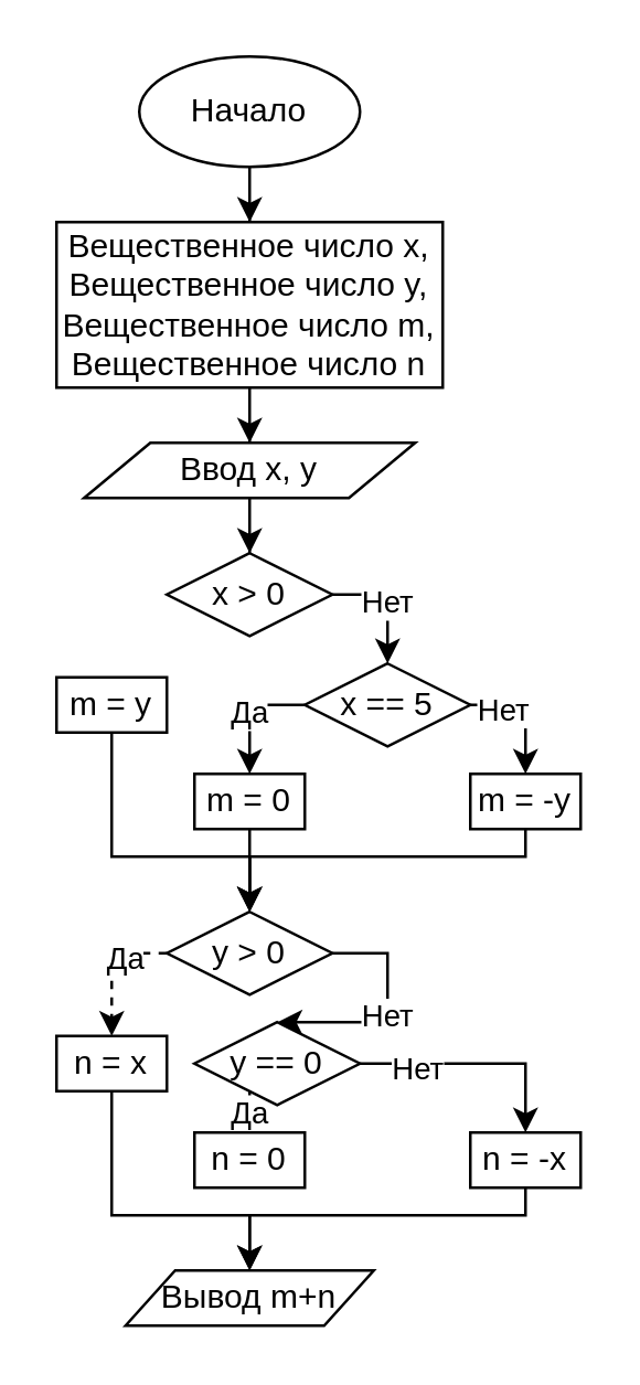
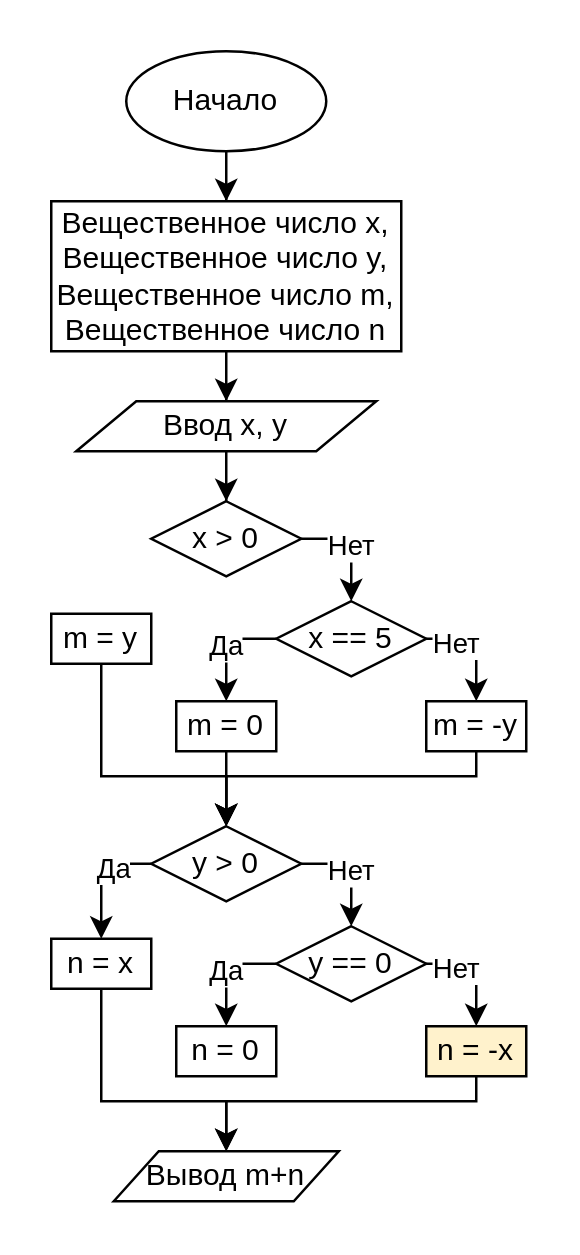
  <mxCell id="0" />
  <mxCell id="1" parent="0" />
  <mxCell id="2" style="edgeStyle=orthogonalEdgeStyle;rounded=0;orthogonalLoop=1;jettySize=auto;html=1;entryX=0.5;entryY=0;entryDx=0;entryDy=0;" edge="1" parent="1" source="3" target="5"><mxGeometry relative="1" as="geometry" /></mxCell>
  <mxCell id="3" value="Начало" style="ellipse;whiteSpace=wrap;html=1;" vertex="1" parent="1"><mxGeometry x="50" y="20" width="80" height="40" as="geometry" /></mxCell>
  <mxCell id="4" style="edgeStyle=orthogonalEdgeStyle;rounded=0;orthogonalLoop=1;jettySize=auto;html=1;entryX=0.5;entryY=0;entryDx=0;entryDy=0;" edge="1" parent="1" source="5" target="33"><mxGeometry relative="1" as="geometry" /></mxCell>
  <mxCell id="5" value="Вещественное число x, Вещественное число&amp;nbsp;y, Вещественное число&amp;nbsp;m, Вещественное число&amp;nbsp;n" style="rounded=0;whiteSpace=wrap;html=1;" vertex="1" parent="1"><mxGeometry x="20" y="80" width="140" height="60" as="geometry" /></mxCell>
  <mxCell id="6" value="Да" style="edgeStyle=orthogonalEdgeStyle;rounded=0;orthogonalLoop=1;jettySize=auto;html=1;entryX=0.5;entryY=0;entryDx=0;entryDy=0;" edge="1" parent="1" source="9" target="15"><mxGeometry relative="1" as="geometry"><Array as="points"><mxPoint x="90" y="255" /></Array></mxGeometry></mxCell>
  <mxCell id="7" style="edgeStyle=orthogonalEdgeStyle;rounded=0;orthogonalLoop=1;jettySize=auto;html=1;entryX=0.5;entryY=0;entryDx=0;entryDy=0;" edge="1" parent="1" source="9" target="17"><mxGeometry relative="1" as="geometry"><Array as="points"><mxPoint x="190" y="255" /></Array></mxGeometry></mxCell>
  <mxCell id="8" value="Нет" style="edgeLabel;html=1;align=center;verticalAlign=middle;resizable=0;points=[];" vertex="1" connectable="0" parent="7"><mxGeometry x="-0.529" y="-1" relative="1" as="geometry"><mxPoint as="offset" /></mxGeometry></mxCell>
  <mxCell id="9" value="x == 5" style="rhombus;whiteSpace=wrap;html=1;" vertex="1" parent="1"><mxGeometry x="110" y="240" width="60" height="30" as="geometry" /></mxCell>
  <mxCell id="10" value="Нет" style="edgeStyle=orthogonalEdgeStyle;rounded=0;orthogonalLoop=1;jettySize=auto;html=1;entryX=0.5;entryY=0;entryDx=0;entryDy=0;" edge="1" parent="1" source="11" target="9"><mxGeometry relative="1" as="geometry"><Array as="points"><mxPoint x="140" y="215" /></Array></mxGeometry></mxCell>
  <mxCell id="11" value="x &amp;gt; 0" style="rhombus;whiteSpace=wrap;html=1;" vertex="1" parent="1"><mxGeometry x="60" y="200" width="60" height="30" as="geometry" /></mxCell>
  <mxCell id="12" style="edgeStyle=orthogonalEdgeStyle;rounded=0;orthogonalLoop=1;jettySize=auto;html=1;entryX=0.5;entryY=0;entryDx=0;entryDy=0;" edge="1" parent="1" source="13" target="25"><mxGeometry relative="1" as="geometry"><Array as="points"><mxPoint x="40" y="310" /><mxPoint x="90" y="310" /></Array></mxGeometry></mxCell>
  <mxCell id="13" value="m = y" style="rounded=0;whiteSpace=wrap;html=1;" vertex="1" parent="1"><mxGeometry x="20" y="245" width="40" height="20" as="geometry" /></mxCell>
  <mxCell id="14" style="edgeStyle=orthogonalEdgeStyle;rounded=0;orthogonalLoop=1;jettySize=auto;html=1;entryX=0.5;entryY=0;entryDx=0;entryDy=0;" edge="1" parent="1" source="15" target="25"><mxGeometry relative="1" as="geometry" /></mxCell>
  <mxCell id="15" value="m = 0" style="rounded=0;whiteSpace=wrap;html=1;" vertex="1" parent="1"><mxGeometry x="70" y="280" width="40" height="20" as="geometry" /></mxCell>
  <mxCell id="16" style="edgeStyle=orthogonalEdgeStyle;rounded=0;orthogonalLoop=1;jettySize=auto;html=1;" edge="1" parent="1" source="17" target="25"><mxGeometry relative="1" as="geometry"><Array as="points"><mxPoint x="190" y="310" /><mxPoint x="90" y="310" /></Array></mxGeometry></mxCell>
  <mxCell id="17" value="m = -y" style="rounded=0;whiteSpace=wrap;html=1;" vertex="1" parent="1"><mxGeometry x="170" y="280" width="40" height="20" as="geometry" /></mxCell>
  <mxCell id="18" value="Да" style="edgeStyle=orthogonalEdgeStyle;rounded=0;orthogonalLoop=1;jettySize=auto;html=1;entryX=0.5;entryY=0;entryDx=0;entryDy=0;" edge="1" parent="1" source="21" target="28"><mxGeometry relative="1" as="geometry"><Array as="points"><mxPoint x="90" y="385" /></Array></mxGeometry></mxCell>
  <mxCell id="19" style="edgeStyle=orthogonalEdgeStyle;rounded=0;orthogonalLoop=1;jettySize=auto;html=1;entryX=0.5;entryY=0;entryDx=0;entryDy=0;" edge="1" parent="1" source="21" target="30"><mxGeometry relative="1" as="geometry"><Array as="points"><mxPoint x="190" y="385" /></Array></mxGeometry></mxCell>
  <mxCell id="20" value="Нет" style="edgeLabel;html=1;align=center;verticalAlign=middle;resizable=0;points=[];" vertex="1" connectable="0" parent="19"><mxGeometry x="-0.529" y="-1" relative="1" as="geometry"><mxPoint as="offset" /></mxGeometry></mxCell>
- <mxCell id="21" value="y == 0" style="rhombus;whiteSpace=wrap;html=1;" vertex="1" parent="1"><mxGeometry x="70" y="370" width="60" height="30" as="geometry" /></mxCell>
+ <mxCell id="21" value="y == 0" style="rhombus;whiteSpace=wrap;html=1;" vertex="1" parent="1"><mxGeometry x="110" y="370" width="60" height="30" as="geometry" /></mxCell>
  <mxCell id="22" value="Нет" style="edgeStyle=orthogonalEdgeStyle;rounded=0;orthogonalLoop=1;jettySize=auto;html=1;entryX=0.5;entryY=0;entryDx=0;entryDy=0;" edge="1" parent="1" source="25" target="21"><mxGeometry relative="1" as="geometry"><Array as="points"><mxPoint x="140" y="345" /></Array></mxGeometry></mxCell>
- <mxCell id="23" style="edgeStyle=orthogonalEdgeStyle;rounded=0;orthogonalLoop=1;jettySize=auto;html=1;entryX=0.5;entryY=0;entryDx=0;entryDy=0;dashed=1;" edge="1" parent="1" source="25" target="27"><mxGeometry relative="1" as="geometry"><Array as="points"><mxPoint x="40" y="345" /></Array></mxGeometry></mxCell>
+ <mxCell id="23" style="edgeStyle=orthogonalEdgeStyle;rounded=0;orthogonalLoop=1;jettySize=auto;html=1;entryX=0.5;entryY=0;entryDx=0;entryDy=0;" edge="1" parent="1" source="25" target="27"><mxGeometry relative="1" as="geometry"><Array as="points"><mxPoint x="40" y="345" /></Array></mxGeometry></mxCell>
  <mxCell id="24" value="Да" style="edgeLabel;html=1;align=center;verticalAlign=middle;resizable=0;points=[];" vertex="1" connectable="0" parent="23"><mxGeometry x="-0.352" y="1" relative="1" as="geometry"><mxPoint as="offset" /></mxGeometry></mxCell>
  <mxCell id="25" value="y &amp;gt; 0" style="rhombus;whiteSpace=wrap;html=1;" vertex="1" parent="1"><mxGeometry x="60" y="330" width="60" height="30" as="geometry" /></mxCell>
  <mxCell id="26" style="edgeStyle=orthogonalEdgeStyle;rounded=0;orthogonalLoop=1;jettySize=auto;html=1;entryX=0.5;entryY=0;entryDx=0;entryDy=0;" edge="1" parent="1" source="27" target="31"><mxGeometry relative="1" as="geometry"><Array as="points"><mxPoint x="40" y="440" /><mxPoint x="90" y="440" /></Array></mxGeometry></mxCell>
  <mxCell id="27" value="n = x" style="rounded=0;whiteSpace=wrap;html=1;" vertex="1" parent="1"><mxGeometry x="20" y="375" width="40" height="20" as="geometry" /></mxCell>
  <mxCell id="28" value="n = 0" style="rounded=0;whiteSpace=wrap;html=1;" vertex="1" parent="1"><mxGeometry x="70" y="410" width="40" height="20" as="geometry" /></mxCell>
  <mxCell id="29" style="edgeStyle=orthogonalEdgeStyle;rounded=0;orthogonalLoop=1;jettySize=auto;html=1;" edge="1" parent="1" source="30"><mxGeometry relative="1" as="geometry"><mxPoint x="90" y="460" as="targetPoint" /><Array as="points"><mxPoint x="190" y="440" /><mxPoint x="90" y="440" /></Array></mxGeometry></mxCell>
- <mxCell id="30" value="n = -x" style="rounded=0;whiteSpace=wrap;html=1;" vertex="1" parent="1"><mxGeometry x="170" y="410" width="40" height="20" as="geometry" /></mxCell>
+ <mxCell id="30" value="n = -x" style="rounded=0;whiteSpace=wrap;html=1;fillColor=#fff2cc;" vertex="1" parent="1"><mxGeometry x="170" y="410" width="40" height="20" as="geometry" /></mxCell>
  <mxCell id="31" value="Вывод m+n" style="shape=parallelogram;perimeter=parallelogramPerimeter;whiteSpace=wrap;html=1;" vertex="1" parent="1"><mxGeometry x="45" y="460" width="90" height="20" as="geometry" /></mxCell>
  <mxCell id="32" style="edgeStyle=orthogonalEdgeStyle;rounded=0;orthogonalLoop=1;jettySize=auto;html=1;entryX=0.5;entryY=0;entryDx=0;entryDy=0;" edge="1" parent="1" source="33" target="11"><mxGeometry relative="1" as="geometry" /></mxCell>
  <mxCell id="33" value="Ввод x, y" style="shape=parallelogram;perimeter=parallelogramPerimeter;whiteSpace=wrap;html=1;" vertex="1" parent="1"><mxGeometry x="30" y="160" width="120" height="20" as="geometry" /></mxCell>
